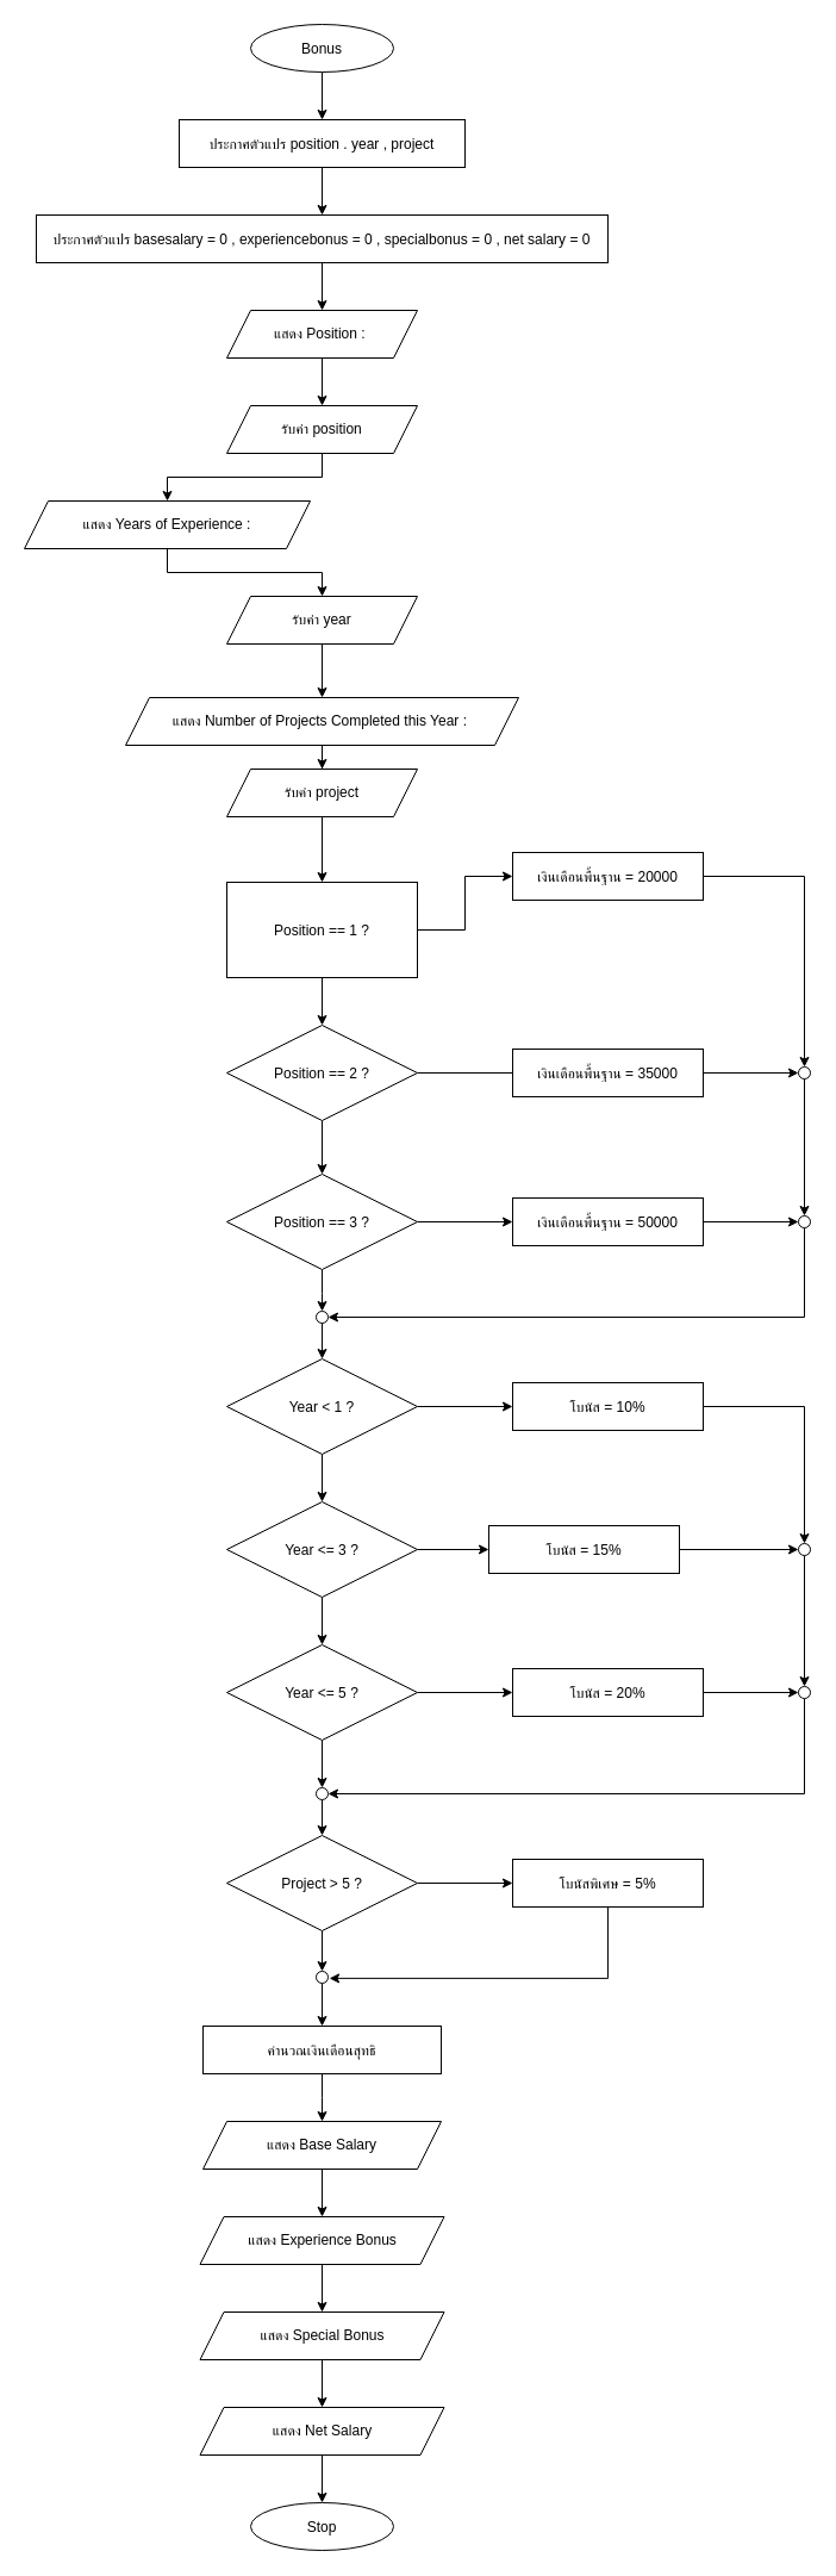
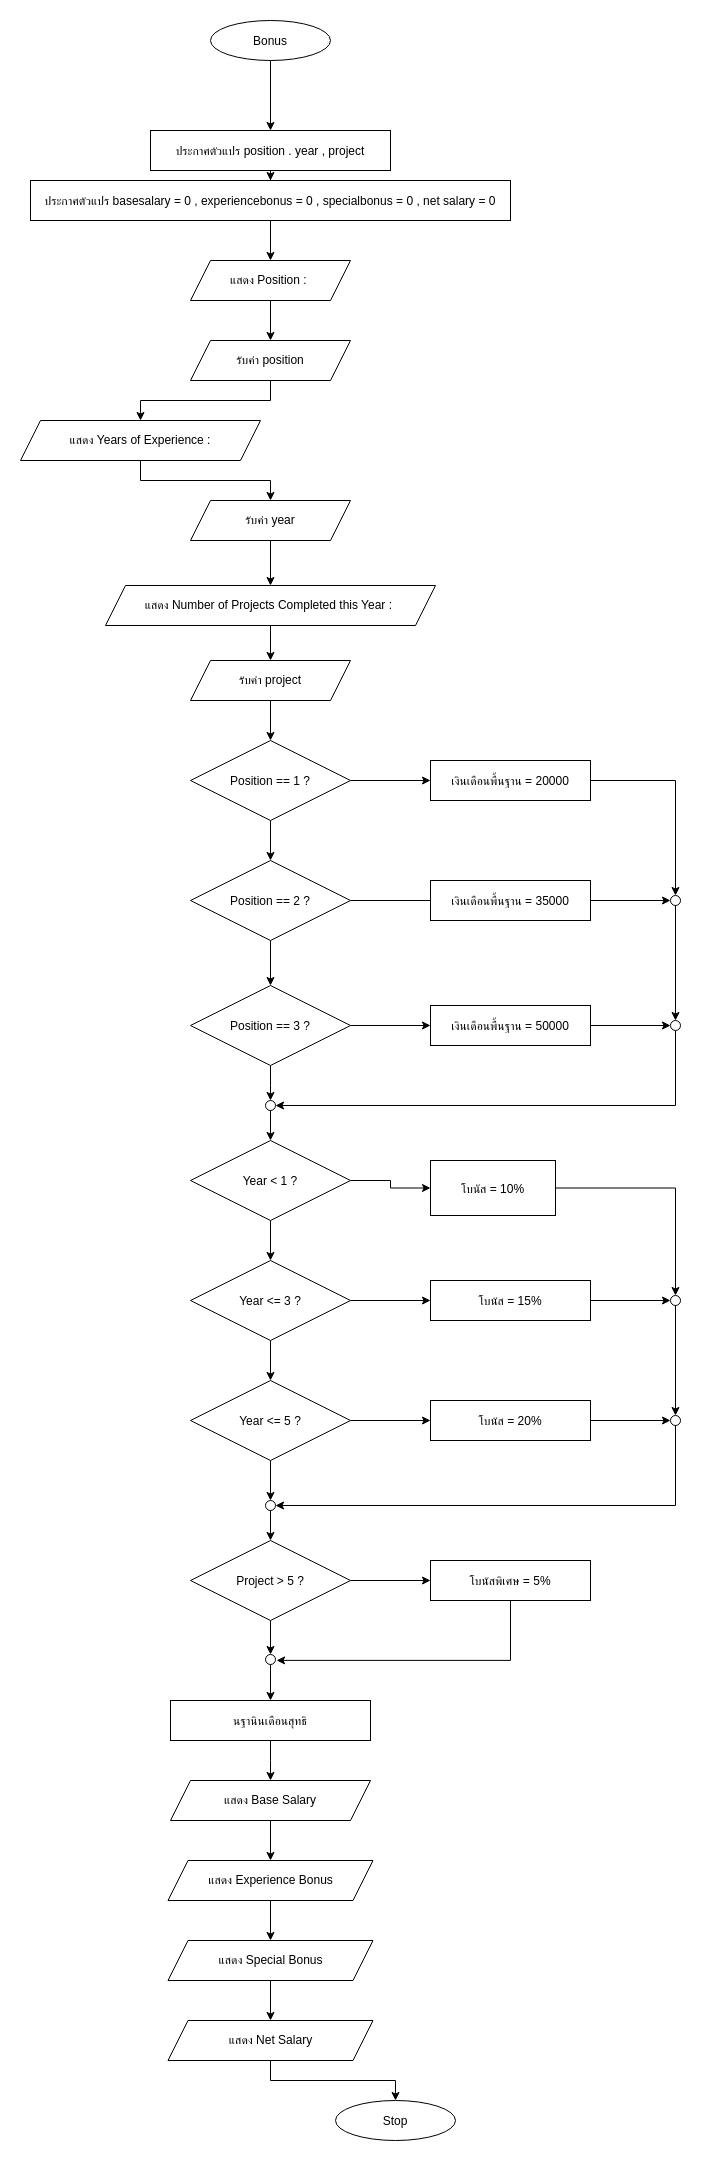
  <mxCell id="0" />
  <mxCell id="1" parent="0" />
  <mxCell id="2" value="" style="edgeStyle=orthogonalEdgeStyle;rounded=0;orthogonalLoop=1;jettySize=auto;html=1;" edge="1" parent="1" source="3" target="43"><mxGeometry relative="1" as="geometry" /></mxCell>
  <mxCell id="3" value="Bonus" style="ellipse;shape=ellipse;perimeter=ellipsePerimeter;" vertex="1" parent="1"><mxGeometry x="210" width="120" height="40" as="geometry" y="20" /></mxCell>
  <mxCell id="4" value="" style="edgeStyle=orthogonalEdgeStyle;rounded=0;orthogonalLoop=1;jettySize=auto;html=1;" edge="1" parent="1" source="6" target="8"><mxGeometry relative="1" as="geometry" /></mxCell>
  <mxCell id="5" value="" style="edgeStyle=orthogonalEdgeStyle;rounded=0;orthogonalLoop=1;jettySize=auto;html=1;" edge="1" parent="1" source="6" target="11"><mxGeometry relative="1" as="geometry" /></mxCell>
- <mxCell id="6" value="Position == 1 ?" style="rounded=0;" vertex="1" parent="1"><mxGeometry x="190" y="740" width="160" height="80" as="geometry" /></mxCell>
+ <mxCell id="6" value="Position == 1 ?" style="rhombus" vertex="1" parent="1"><mxGeometry x="190" y="740" width="160" height="80" as="geometry" /></mxCell>
  <mxCell id="7" value="" style="edgeStyle=orthogonalEdgeStyle;rounded=0;orthogonalLoop=1;jettySize=auto;html=1;entryX=0.5;entryY=0;entryDx=0;entryDy=0;" edge="1" parent="1" source="8" target="59"><mxGeometry relative="1" as="geometry"><mxPoint x="670" y="780" as="targetPoint" /></mxGeometry></mxCell>
- <mxCell id="8" value="เงินเดือนพื้นฐาน = 20000" style="rectangle" vertex="1" parent="1"><mxGeometry x="430" y="715" width="160" height="40" as="geometry" /></mxCell>
+ <mxCell id="8" value="เงินเดือนพื้นฐาน = 20000" style="rectangle" vertex="1" parent="1"><mxGeometry x="430" y="760" width="160" height="40" as="geometry" /></mxCell>
  <mxCell id="9" value="" style="edgeStyle=orthogonalEdgeStyle;rounded=0;orthogonalLoop=1;jettySize=auto;html=1;endArrow=none;" edge="1" parent="1" source="11" target="13"><mxGeometry relative="1" as="geometry" /></mxCell>
  <mxCell id="10" value="" style="edgeStyle=orthogonalEdgeStyle;rounded=0;orthogonalLoop=1;jettySize=auto;html=1;" edge="1" parent="1" source="11" target="16"><mxGeometry relative="1" as="geometry" /></mxCell>
  <mxCell id="11" value="Position == 2 ?" style="rhombus" vertex="1" parent="1"><mxGeometry x="190" y="860" width="160" height="80" as="geometry" /></mxCell>
  <mxCell id="12" value="" style="edgeStyle=orthogonalEdgeStyle;rounded=0;orthogonalLoop=1;jettySize=auto;html=1;" edge="1" parent="1" source="13" target="59"><mxGeometry relative="1" as="geometry" /></mxCell>
  <mxCell id="13" value="เงินเดือนพื้นฐาน = 35000" style="rectangle" vertex="1" parent="1"><mxGeometry x="430" y="880" width="160" height="40" as="geometry" /></mxCell>
  <mxCell id="14" value="" style="edgeStyle=orthogonalEdgeStyle;rounded=0;orthogonalLoop=1;jettySize=auto;html=1;" edge="1" parent="1" source="16" target="18"><mxGeometry relative="1" as="geometry" /></mxCell>
  <mxCell id="15" value="" style="edgeStyle=orthogonalEdgeStyle;rounded=0;orthogonalLoop=1;jettySize=auto;html=1;" edge="1" parent="1" source="16"><mxGeometry relative="1" as="geometry"><mxPoint x="270" y="1100" as="targetPoint" /></mxGeometry></mxCell>
  <mxCell id="16" value="Position == 3 ?" style="rhombus" vertex="1" parent="1"><mxGeometry x="190" y="985" width="160" height="80" as="geometry" /></mxCell>
  <mxCell id="17" value="" style="edgeStyle=orthogonalEdgeStyle;rounded=0;orthogonalLoop=1;jettySize=auto;html=1;" edge="1" parent="1" source="18" target="61"><mxGeometry relative="1" as="geometry" /></mxCell>
  <mxCell id="18" value="เงินเดือนพื้นฐาน = 50000" style="rectangle" vertex="1" parent="1"><mxGeometry x="430" y="1005" width="160" height="40" as="geometry" /></mxCell>
  <mxCell id="19" value="" style="edgeStyle=orthogonalEdgeStyle;rounded=0;orthogonalLoop=1;jettySize=auto;html=1;" edge="1" parent="1" source="21" target="24"><mxGeometry relative="1" as="geometry" /></mxCell>
  <mxCell id="20" value="" style="edgeStyle=orthogonalEdgeStyle;rounded=0;orthogonalLoop=1;jettySize=auto;html=1;" edge="1" parent="1" source="21" target="26"><mxGeometry relative="1" as="geometry" /></mxCell>
  <mxCell id="21" value="Year &lt; 1 ?" style="rhombus" vertex="1" parent="1"><mxGeometry x="190" y="1140" width="160" height="80" as="geometry" /></mxCell>
  <mxCell id="22" value="" style="edgeStyle=orthogonalEdgeStyle;rounded=0;orthogonalLoop=1;jettySize=auto;html=1;" edge="1" parent="1" source="24" target="29"><mxGeometry relative="1" as="geometry" /></mxCell>
  <mxCell id="23" value="" style="edgeStyle=orthogonalEdgeStyle;rounded=0;orthogonalLoop=1;jettySize=auto;html=1;" edge="1" parent="1" source="24" target="31"><mxGeometry relative="1" as="geometry" /></mxCell>
  <mxCell id="24" value="Year &lt;= 3 ?" style="rhombus" vertex="1" parent="1"><mxGeometry x="190" y="1260" width="160" height="80" as="geometry" /></mxCell>
  <mxCell id="25" style="edgeStyle=orthogonalEdgeStyle;rounded=0;orthogonalLoop=1;jettySize=auto;html=1;entryX=0.5;entryY=0;entryDx=0;entryDy=0;" edge="1" parent="1" source="26" target="63"><mxGeometry relative="1" as="geometry" /></mxCell>
- <mxCell id="26" value="โบนัส = 10%" style="rectangle" vertex="1" parent="1"><mxGeometry x="430" y="1160" width="160" height="40" as="geometry" /></mxCell>
+ <mxCell id="26" value="โบนัส = 10%" style="rectangle" vertex="1" parent="1"><mxGeometry x="430" y="1160" width="125" height="55" as="geometry" /></mxCell>
  <mxCell id="27" value="" style="edgeStyle=orthogonalEdgeStyle;rounded=0;orthogonalLoop=1;jettySize=auto;html=1;" edge="1" parent="1" source="29" target="33"><mxGeometry relative="1" as="geometry" /></mxCell>
  <mxCell id="28" value="" style="edgeStyle=orthogonalEdgeStyle;rounded=0;orthogonalLoop=1;jettySize=auto;html=1;" edge="1" parent="1" source="29" target="67"><mxGeometry relative="1" as="geometry" /></mxCell>
  <mxCell id="29" value="Year &lt;= 5 ?" style="rhombus" vertex="1" parent="1"><mxGeometry x="190" y="1380" width="160" height="80" as="geometry" /></mxCell>
  <mxCell id="30" value="" style="edgeStyle=orthogonalEdgeStyle;rounded=0;orthogonalLoop=1;jettySize=auto;html=1;" edge="1" parent="1" source="31" target="63"><mxGeometry relative="1" as="geometry" /></mxCell>
- <mxCell id="31" value="โบนัส = 15%" style="rectangle" vertex="1" parent="1"><mxGeometry x="410" y="1280" width="160" height="40" as="geometry" /></mxCell>
+ <mxCell id="31" value="โบนัส = 15%" style="rectangle" vertex="1" parent="1"><mxGeometry x="430" y="1280" width="160" height="40" as="geometry" /></mxCell>
  <mxCell id="32" value="" style="edgeStyle=orthogonalEdgeStyle;rounded=0;orthogonalLoop=1;jettySize=auto;html=1;" edge="1" parent="1" source="33" target="65"><mxGeometry relative="1" as="geometry" /></mxCell>
  <mxCell id="33" value="โบนัส = 20%" style="rectangle" vertex="1" parent="1"><mxGeometry x="430" y="1400" width="160" height="40" as="geometry" /></mxCell>
  <mxCell id="34" value="" style="edgeStyle=orthogonalEdgeStyle;rounded=0;orthogonalLoop=1;jettySize=auto;html=1;" edge="1" parent="1" source="36" target="38"><mxGeometry relative="1" as="geometry" /></mxCell>
  <mxCell id="35" value="" style="edgeStyle=orthogonalEdgeStyle;rounded=0;orthogonalLoop=1;jettySize=auto;html=1;" edge="1" parent="1" source="36" target="69"><mxGeometry relative="1" as="geometry" /></mxCell>
  <mxCell id="36" value="Project &gt; 5 ?" style="rhombus" vertex="1" parent="1"><mxGeometry x="190" y="1540" width="160" height="80" as="geometry" /></mxCell>
  <mxCell id="37" style="edgeStyle=orthogonalEdgeStyle;rounded=0;orthogonalLoop=1;jettySize=auto;html=1;entryX=1.107;entryY=0.588;entryDx=0;entryDy=0;entryPerimeter=0;" edge="1" parent="1" source="38" target="69"><mxGeometry relative="1" as="geometry"><mxPoint x="300" y="1640" as="targetPoint" /><Array as="points"><mxPoint x="510" y="1660" /><mxPoint x="276" y="1660" /></Array></mxGeometry></mxCell>
  <mxCell id="38" value="โบนัสพิเศษ = 5%" style="rectangle" vertex="1" parent="1"><mxGeometry x="430" y="1560" width="160" height="40" as="geometry" /></mxCell>
  <mxCell id="39" value="" style="edgeStyle=orthogonalEdgeStyle;rounded=0;orthogonalLoop=1;jettySize=auto;html=1;" edge="1" parent="1" source="40"><mxGeometry relative="1" as="geometry"><mxPoint x="270" y="1780" as="targetPoint" /></mxGeometry></mxCell>
- <mxCell id="40" value="คำนวณเงินเดือนสุทธิ" style="rectangle" vertex="1" parent="1"><mxGeometry x="170" y="1700" width="200" height="40" as="geometry" /></mxCell>
- <mxCell id="41" value="Stop" style="ellipse;shape=ellipse;perimeter=ellipsePerimeter;" vertex="1" parent="1"><mxGeometry x="210" y="2100" width="120" height="40" as="geometry" /></mxCell>
+ <mxCell id="40" value="นฐานินเดือนสุทธิ" style="rectangle" vertex="1" parent="1"><mxGeometry x="170" y="1700" width="200" height="40" as="geometry" /></mxCell>
+ <mxCell id="41" value="Stop" style="ellipse;shape=ellipse;perimeter=ellipsePerimeter;" vertex="1" parent="1"><mxGeometry x="335" y="2100" width="120" height="40" as="geometry" /></mxCell>
  <mxCell id="42" value="" style="edgeStyle=orthogonalEdgeStyle;rounded=0;orthogonalLoop=1;jettySize=auto;html=1;" edge="1" parent="1" source="43" target="45"><mxGeometry relative="1" as="geometry" /></mxCell>
- <mxCell id="43" value="ประกาศตัวแปร position . year , project" style="parallelogram" vertex="1" parent="1"><mxGeometry x="150" y="100" width="240" height="40" as="geometry" /></mxCell>
+ <mxCell id="43" value="ประกาศตัวแปร position . year , project" style="parallelogram" vertex="1" parent="1"><mxGeometry x="150" y="130" width="240" height="40" as="geometry" /></mxCell>
  <mxCell id="44" value="" style="edgeStyle=orthogonalEdgeStyle;rounded=0;orthogonalLoop=1;jettySize=auto;html=1;" edge="1" parent="1" source="45" target="47"><mxGeometry relative="1" as="geometry" /></mxCell>
  <mxCell id="45" value="ประกาศตัวแปร basesalary = 0 , experiencebonus = 0 , specialbonus = 0 , net salary = 0" style="parallelogram" vertex="1" parent="1"><mxGeometry x="30" y="180" width="480" height="40" as="geometry" /></mxCell>
  <mxCell id="46" value="" style="edgeStyle=orthogonalEdgeStyle;rounded=0;orthogonalLoop=1;jettySize=auto;html=1;" edge="1" parent="1" source="47" target="49"><mxGeometry relative="1" as="geometry" /></mxCell>
  <mxCell id="47" value="แสดง Position :&amp;nbsp;" style="shape=parallelogram;perimeter=parallelogramPerimeter;whiteSpace=wrap;html=1;fixedSize=1;" vertex="1" parent="1"><mxGeometry x="190" y="260" width="160" height="40" as="geometry" /></mxCell>
  <mxCell id="48" value="" style="edgeStyle=orthogonalEdgeStyle;rounded=0;orthogonalLoop=1;jettySize=auto;html=1;" edge="1" parent="1" source="49" target="51"><mxGeometry relative="1" as="geometry" /></mxCell>
  <mxCell id="49" value="&lt;span style=&quot;text-wrap-mode: nowrap;&quot;&gt;รับค่า position&lt;/span&gt;" style="shape=parallelogram;perimeter=parallelogramPerimeter;whiteSpace=wrap;html=1;fixedSize=1;" vertex="1" parent="1"><mxGeometry x="190" y="340" width="160" height="40" as="geometry" /></mxCell>
  <mxCell id="50" value="" style="edgeStyle=orthogonalEdgeStyle;rounded=0;orthogonalLoop=1;jettySize=auto;html=1;" edge="1" parent="1" source="51" target="53"><mxGeometry relative="1" as="geometry" /></mxCell>
  <mxCell id="51" value="แสดง Years of Experience :" style="shape=parallelogram;perimeter=parallelogramPerimeter;whiteSpace=wrap;html=1;fixedSize=1;" vertex="1" parent="1"><mxGeometry x="20" y="420" width="240" height="40" as="geometry" /></mxCell>
  <mxCell id="52" value="" style="edgeStyle=orthogonalEdgeStyle;rounded=0;orthogonalLoop=1;jettySize=auto;html=1;" edge="1" parent="1" source="53" target="55"><mxGeometry relative="1" as="geometry" /></mxCell>
  <mxCell id="53" value="&lt;span style=&quot;text-wrap-mode: nowrap;&quot;&gt;รับค่า year&lt;/span&gt;" style="shape=parallelogram;perimeter=parallelogramPerimeter;whiteSpace=wrap;html=1;fixedSize=1;" vertex="1" parent="1"><mxGeometry x="190" y="500" width="160" height="40" as="geometry" /></mxCell>
  <mxCell id="54" value="" style="edgeStyle=orthogonalEdgeStyle;rounded=0;orthogonalLoop=1;jettySize=auto;html=1;" edge="1" parent="1" source="55" target="57"><mxGeometry relative="1" as="geometry" /></mxCell>
  <mxCell id="55" value="แสดง&amp;nbsp;Number of Projects Completed this Year :&amp;nbsp;&lt;span style=&quot;color: rgba(0, 0, 0, 0); font-family: monospace; font-size: 0px; text-align: start; text-wrap-mode: nowrap;&quot;&gt;%3CmxGraphModel%3E%3Croot%3E%3CmxCell%20id%3D%220%22%2F%3E%3CmxCell%20id%3D%221%22%20parent%3D%220%22%2F%3E%3CmxCell%20id%3D%222%22%20value%3D%22%E0%B9%81%E0%B8%AA%E0%B8%94%E0%B8%87%20Years%20of%20Experience%20%3A%22%20style%3D%22shape%3Dparallelogram%3Bperimeter%3DparallelogramPerimeter%3BwhiteSpace%3Dwrap%3Bhtml%3D1%3BfixedSize%3D1%3B%22%20vertex%3D%221%22%20parent%3D%221%22%3E%3CmxGeometry%20x%3D%22240%22%20y%3D%22400%22%20width%3D%22240%22%20height%3D%2240%22%20as%3D%22geometry%22%2F%3E%3C%2FmxCell%3E%3C%2Froot%3E%3C%2FmxGraphModel%3E&lt;/span&gt;" style="shape=parallelogram;perimeter=parallelogramPerimeter;whiteSpace=wrap;html=1;fixedSize=1;" vertex="1" parent="1"><mxGeometry x="105" y="585" width="330" height="40" as="geometry" /></mxCell>
  <mxCell id="56" value="" style="edgeStyle=orthogonalEdgeStyle;rounded=0;orthogonalLoop=1;jettySize=auto;html=1;" edge="1" parent="1" source="57" target="6"><mxGeometry relative="1" as="geometry" /></mxCell>
- <mxCell id="57" value="&lt;span style=&quot;text-wrap-mode: nowrap;&quot;&gt;รับค่า project&lt;/span&gt;" style="shape=parallelogram;perimeter=parallelogramPerimeter;whiteSpace=wrap;html=1;fixedSize=1;" vertex="1" parent="1"><mxGeometry x="190" y="645" width="160" height="40" as="geometry" /></mxCell>
+ <mxCell id="57" value="&lt;span style=&quot;text-wrap-mode: nowrap;&quot;&gt;รับค่า project&lt;/span&gt;" style="shape=parallelogram;perimeter=parallelogramPerimeter;whiteSpace=wrap;html=1;fixedSize=1;" vertex="1" parent="1"><mxGeometry x="190" y="660" width="160" height="40" as="geometry" /></mxCell>
  <mxCell id="58" value="" style="edgeStyle=orthogonalEdgeStyle;rounded=0;orthogonalLoop=1;jettySize=auto;html=1;" edge="1" parent="1" source="59" target="61"><mxGeometry relative="1" as="geometry" /></mxCell>
  <mxCell id="59" value="" style="ellipse;whiteSpace=wrap;html=1;aspect=fixed;" vertex="1" parent="1"><mxGeometry x="670" y="895" width="10" height="10" as="geometry" /></mxCell>
  <mxCell id="60" style="edgeStyle=orthogonalEdgeStyle;rounded=0;orthogonalLoop=1;jettySize=auto;html=1;entryX=1;entryY=0.5;entryDx=0;entryDy=0;" edge="1" parent="1" source="61" target="79"><mxGeometry relative="1" as="geometry"><Array as="points"><mxPoint x="675" y="1105" /></Array></mxGeometry></mxCell>
  <mxCell id="61" value="" style="ellipse;whiteSpace=wrap;html=1;aspect=fixed;" vertex="1" parent="1"><mxGeometry x="670" y="1020" width="10" height="10" as="geometry" /></mxCell>
  <mxCell id="62" value="" style="edgeStyle=orthogonalEdgeStyle;rounded=0;orthogonalLoop=1;jettySize=auto;html=1;" edge="1" parent="1" source="63" target="65"><mxGeometry relative="1" as="geometry" /></mxCell>
  <mxCell id="63" value="" style="ellipse;whiteSpace=wrap;html=1;aspect=fixed;" vertex="1" parent="1"><mxGeometry x="670" y="1295" width="10" height="10" as="geometry" /></mxCell>
  <mxCell id="64" style="edgeStyle=orthogonalEdgeStyle;rounded=0;orthogonalLoop=1;jettySize=auto;html=1;entryX=1;entryY=0.5;entryDx=0;entryDy=0;" edge="1" parent="1" source="65" target="67"><mxGeometry relative="1" as="geometry"><Array as="points"><mxPoint x="675" y="1505" /></Array></mxGeometry></mxCell>
  <mxCell id="65" value="" style="ellipse;whiteSpace=wrap;html=1;aspect=fixed;" vertex="1" parent="1"><mxGeometry x="670" y="1415" width="10" height="10" as="geometry" /></mxCell>
  <mxCell id="66" value="" style="edgeStyle=orthogonalEdgeStyle;rounded=0;orthogonalLoop=1;jettySize=auto;html=1;" edge="1" parent="1" source="67" target="36"><mxGeometry relative="1" as="geometry" /></mxCell>
  <mxCell id="67" value="" style="ellipse;whiteSpace=wrap;html=1;aspect=fixed;" vertex="1" parent="1"><mxGeometry x="265" y="1500" width="10" height="10" as="geometry" /></mxCell>
  <mxCell id="68" value="" style="edgeStyle=orthogonalEdgeStyle;rounded=0;orthogonalLoop=1;jettySize=auto;html=1;" edge="1" parent="1" source="69" target="40"><mxGeometry relative="1" as="geometry" /></mxCell>
  <mxCell id="69" value="" style="ellipse;whiteSpace=wrap;html=1;aspect=fixed;" vertex="1" parent="1"><mxGeometry x="265" y="1654" width="10" height="10" as="geometry" /></mxCell>
  <mxCell id="70" value="" style="edgeStyle=orthogonalEdgeStyle;rounded=0;orthogonalLoop=1;jettySize=auto;html=1;" edge="1" parent="1" source="71" target="73"><mxGeometry relative="1" as="geometry" /></mxCell>
  <mxCell id="71" value="แสดง Base Salary" style="shape=parallelogram;perimeter=parallelogramPerimeter;whiteSpace=wrap;html=1;fixedSize=1;" vertex="1" parent="1"><mxGeometry x="170" y="1780" width="200" height="40" as="geometry" /></mxCell>
  <mxCell id="72" value="" style="edgeStyle=orthogonalEdgeStyle;rounded=0;orthogonalLoop=1;jettySize=auto;html=1;" edge="1" parent="1" source="73" target="75"><mxGeometry relative="1" as="geometry" /></mxCell>
  <mxCell id="73" value="แสดง Experience Bonus" style="shape=parallelogram;perimeter=parallelogramPerimeter;whiteSpace=wrap;html=1;fixedSize=1;" vertex="1" parent="1"><mxGeometry x="167.5" y="1860" width="205" height="40" as="geometry" /></mxCell>
  <mxCell id="74" value="" style="edgeStyle=orthogonalEdgeStyle;rounded=0;orthogonalLoop=1;jettySize=auto;html=1;" edge="1" parent="1" source="75" target="77"><mxGeometry relative="1" as="geometry" /></mxCell>
  <mxCell id="75" value="แสดง Special Bonus" style="shape=parallelogram;perimeter=parallelogramPerimeter;whiteSpace=wrap;html=1;fixedSize=1;" vertex="1" parent="1"><mxGeometry x="167.5" y="1940" width="205" height="40" as="geometry" /></mxCell>
  <mxCell id="76" value="" style="edgeStyle=orthogonalEdgeStyle;rounded=0;orthogonalLoop=1;jettySize=auto;html=1;" edge="1" parent="1" source="77" target="41"><mxGeometry relative="1" as="geometry" /></mxCell>
  <mxCell id="77" value="แสดง Net Salary" style="shape=parallelogram;perimeter=parallelogramPerimeter;whiteSpace=wrap;html=1;fixedSize=1;" vertex="1" parent="1"><mxGeometry x="167.5" y="2020" width="205" height="40" as="geometry" /></mxCell>
  <mxCell id="78" value="" style="edgeStyle=orthogonalEdgeStyle;rounded=0;orthogonalLoop=1;jettySize=auto;html=1;" edge="1" parent="1" source="79" target="21"><mxGeometry relative="1" as="geometry" /></mxCell>
  <mxCell id="79" value="" style="ellipse;whiteSpace=wrap;html=1;aspect=fixed;" vertex="1" parent="1"><mxGeometry x="265" y="1100" width="10" height="10" as="geometry" /></mxCell>
